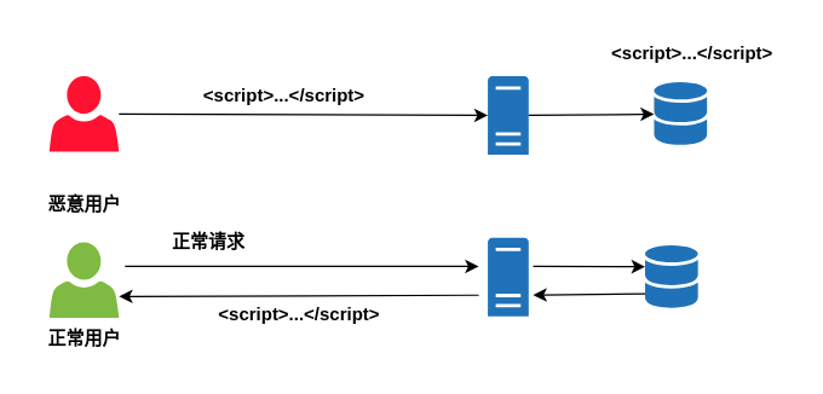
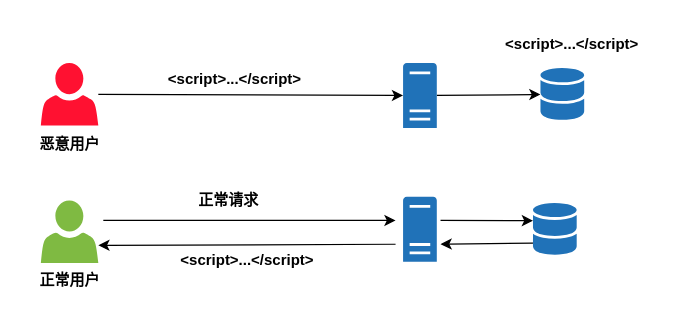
  <mxCell id="0" />
  <mxCell id="1" parent="0" />
  <mxCell id="2" style="edgeStyle=none;html=1;" edge="1" parent="1" source="3" target="6"><mxGeometry relative="1" as="geometry" /></mxCell>
  <mxCell id="3" value="" style="sketch=0;pointerEvents=1;shadow=0;dashed=0;html=1;strokeColor=none;labelPosition=center;verticalLabelPosition=bottom;verticalAlign=top;outlineConnect=0;align=center;shape=mxgraph.office.users.user;fillColor=#ff1131;" vertex="1" parent="1"><mxGeometry x="32" y="50" width="46" height="50" as="geometry" /></mxCell>
  <mxCell id="4" value="" style="sketch=0;pointerEvents=1;shadow=0;dashed=0;html=1;strokeColor=none;labelPosition=center;verticalLabelPosition=bottom;verticalAlign=top;outlineConnect=0;align=center;shape=mxgraph.office.users.user;fillColor=#7FBA42;" vertex="1" parent="1"><mxGeometry x="32" y="160" width="46" height="50" as="geometry" /></mxCell>
  <mxCell id="5" style="edgeStyle=none;html=1;" edge="1" parent="1" source="6" target="7"><mxGeometry relative="1" as="geometry" /></mxCell>
  <mxCell id="6" value="" style="sketch=0;pointerEvents=1;shadow=0;dashed=0;html=1;strokeColor=none;labelPosition=center;verticalLabelPosition=bottom;verticalAlign=top;outlineConnect=0;align=center;shape=mxgraph.office.servers.physical_host;fillColor=#2072B8;" vertex="1" parent="1"><mxGeometry x="322" y="50" width="27" height="52" as="geometry" /></mxCell>
  <mxCell id="7" value="" style="sketch=0;shadow=0;dashed=0;html=1;strokeColor=none;labelPosition=center;verticalLabelPosition=bottom;verticalAlign=top;outlineConnect=0;align=center;shape=mxgraph.office.databases.database_mini_2;fillColor=#2072B8;" vertex="1" parent="1"><mxGeometry x="432" y="54" width="35" height="42" as="geometry" /></mxCell>
  <mxCell id="8" value="&lt;b&gt;&amp;lt;script&amp;gt;...&amp;lt;/script&amp;gt;&lt;/b&gt;" style="text;html=1;align=center;verticalAlign=middle;resizable=0;points=[];autosize=1;strokeColor=none;fillColor=none;" vertex="1" parent="1"><mxGeometry x="122" y="48" width="130" height="30" as="geometry" /></mxCell>
  <mxCell id="9" value="&lt;b&gt;&amp;lt;script&amp;gt;...&amp;lt;/script&amp;gt;&lt;/b&gt;" style="text;html=1;align=center;verticalAlign=middle;resizable=0;points=[];autosize=1;strokeColor=none;fillColor=none;" vertex="1" parent="1"><mxGeometry x="392" y="20" width="130" height="30" as="geometry" /></mxCell>
  <mxCell id="10" style="edgeStyle=none;html=1;" edge="1" parent="1"><mxGeometry relative="1" as="geometry"><mxPoint x="82" y="176" as="sourcePoint" /><mxPoint x="316" y="175.952" as="targetPoint" /></mxGeometry></mxCell>
  <mxCell id="11" style="edgeStyle=none;html=1;" edge="1" parent="1"><mxGeometry relative="1" as="geometry"><mxPoint x="352" y="176" as="sourcePoint" /><mxPoint x="426" y="176.154" as="targetPoint" /></mxGeometry></mxCell>
  <mxCell id="12" style="edgeStyle=none;html=1;" edge="1" parent="1"><mxGeometry relative="1" as="geometry"><mxPoint x="316" y="195.049" as="sourcePoint" /><mxPoint x="78" y="195.916" as="targetPoint" /></mxGeometry></mxCell>
  <mxCell id="13" value="" style="sketch=0;pointerEvents=1;shadow=0;dashed=0;html=1;strokeColor=none;labelPosition=center;verticalLabelPosition=bottom;verticalAlign=top;outlineConnect=0;align=center;shape=mxgraph.office.servers.physical_host;fillColor=#2072B8;" vertex="1" parent="1"><mxGeometry x="322" y="157" width="27" height="52" as="geometry" /></mxCell>
  <mxCell id="14" style="edgeStyle=none;html=1;" edge="1" parent="1"><mxGeometry relative="1" as="geometry"><mxPoint x="426" y="194.154" as="sourcePoint" /><mxPoint x="352" y="195" as="targetPoint" /></mxGeometry></mxCell>
  <mxCell id="15" value="" style="sketch=0;shadow=0;dashed=0;html=1;strokeColor=none;labelPosition=center;verticalLabelPosition=bottom;verticalAlign=top;outlineConnect=0;align=center;shape=mxgraph.office.databases.database_mini_2;fillColor=#2072B8;" vertex="1" parent="1"><mxGeometry x="426" y="162" width="35" height="42" as="geometry" /></mxCell>
  <mxCell id="16" value="&lt;b&gt;&amp;lt;script&amp;gt;...&amp;lt;/script&amp;gt;&lt;/b&gt;" style="text;html=1;align=center;verticalAlign=middle;resizable=0;points=[];autosize=1;strokeColor=none;fillColor=none;" vertex="1" parent="1"><mxGeometry x="132" y="193" width="130" height="30" as="geometry" /></mxCell>
- <mxCell id="17" value="&lt;b&gt;正常请求&lt;/b&gt;" style="text;html=1;align=center;verticalAlign=middle;resizable=0;points=[];autosize=1;strokeColor=none;fillColor=none;" vertex="1" parent="1"><mxGeometry x="102" y="145" width="70" height="30" as="geometry" /></mxCell>
+ <mxCell id="17" value="&lt;b&gt;正常请求&lt;/b&gt;" style="text;html=1;align=center;verticalAlign=middle;resizable=0;points=[];autosize=1;strokeColor=none;fillColor=none;" vertex="1" parent="1"><mxGeometry x="147" y="145" width="70" height="30" as="geometry" /></mxCell>
  <mxCell id="18" value="&lt;b&gt;正常用户&lt;/b&gt;" style="text;html=1;align=center;verticalAlign=middle;resizable=0;points=[];autosize=1;strokeColor=none;fillColor=none;" vertex="1" parent="1"><mxGeometry x="20" y="209" width="70" height="30" as="geometry" /></mxCell>
- <mxCell id="19" value="&lt;b&gt;恶意用户&lt;/b&gt;" style="text;html=1;align=center;verticalAlign=middle;resizable=0;points=[];autosize=1;strokeColor=none;fillColor=none;" vertex="1" parent="1"><mxGeometry x="20" y="120" width="70" height="30" as="geometry" /></mxCell>
+ <mxCell id="19" value="&lt;b&gt;恶意用户&lt;/b&gt;" style="text;html=1;align=center;verticalAlign=middle;resizable=0;points=[];autosize=1;strokeColor=none;fillColor=none;" vertex="1" parent="1"><mxGeometry x="20" y="100" width="70" height="30" as="geometry" /></mxCell>
